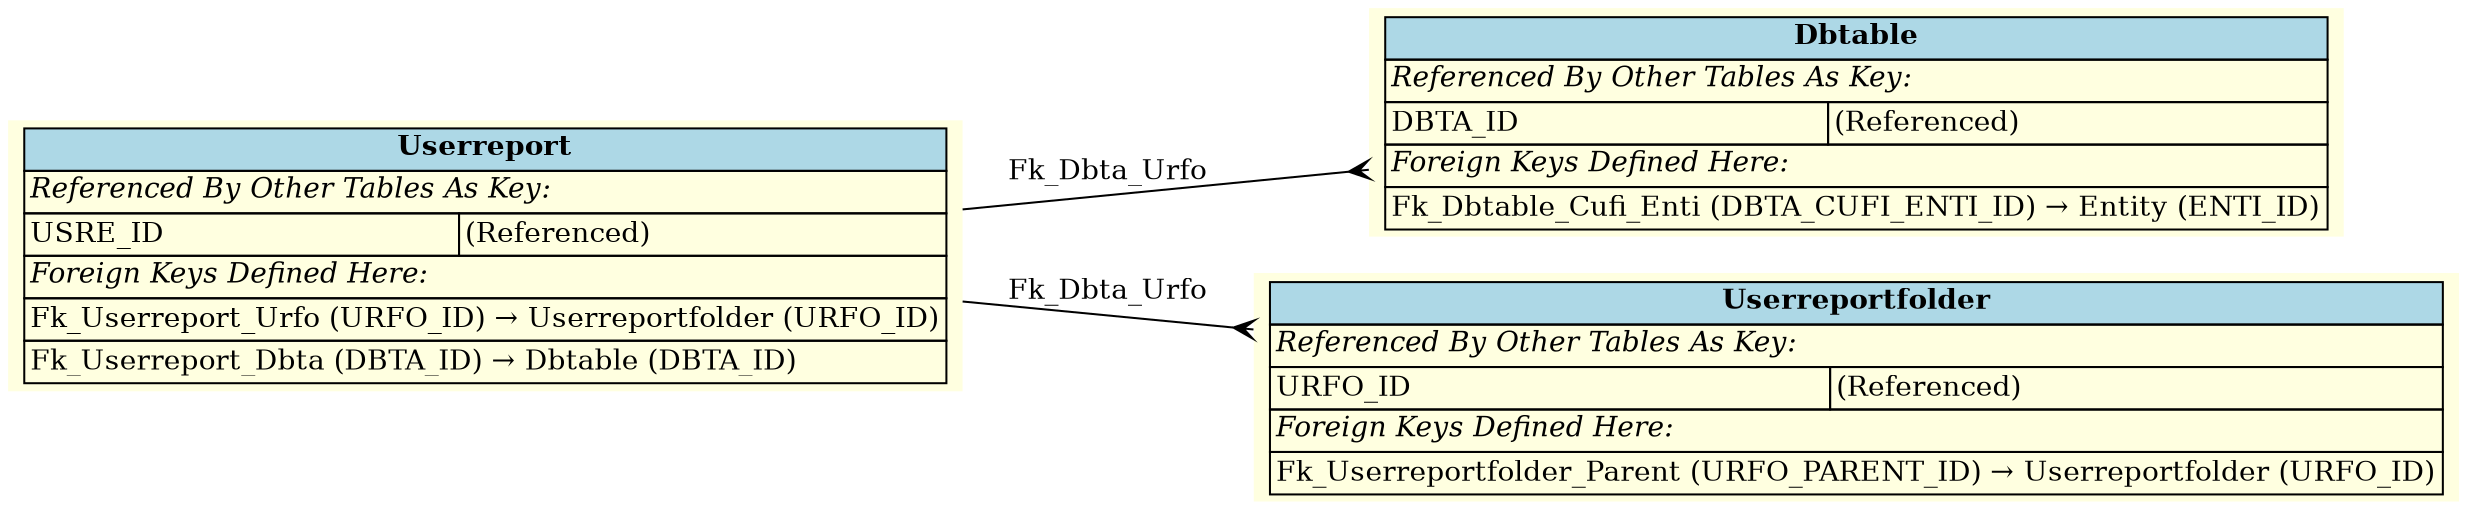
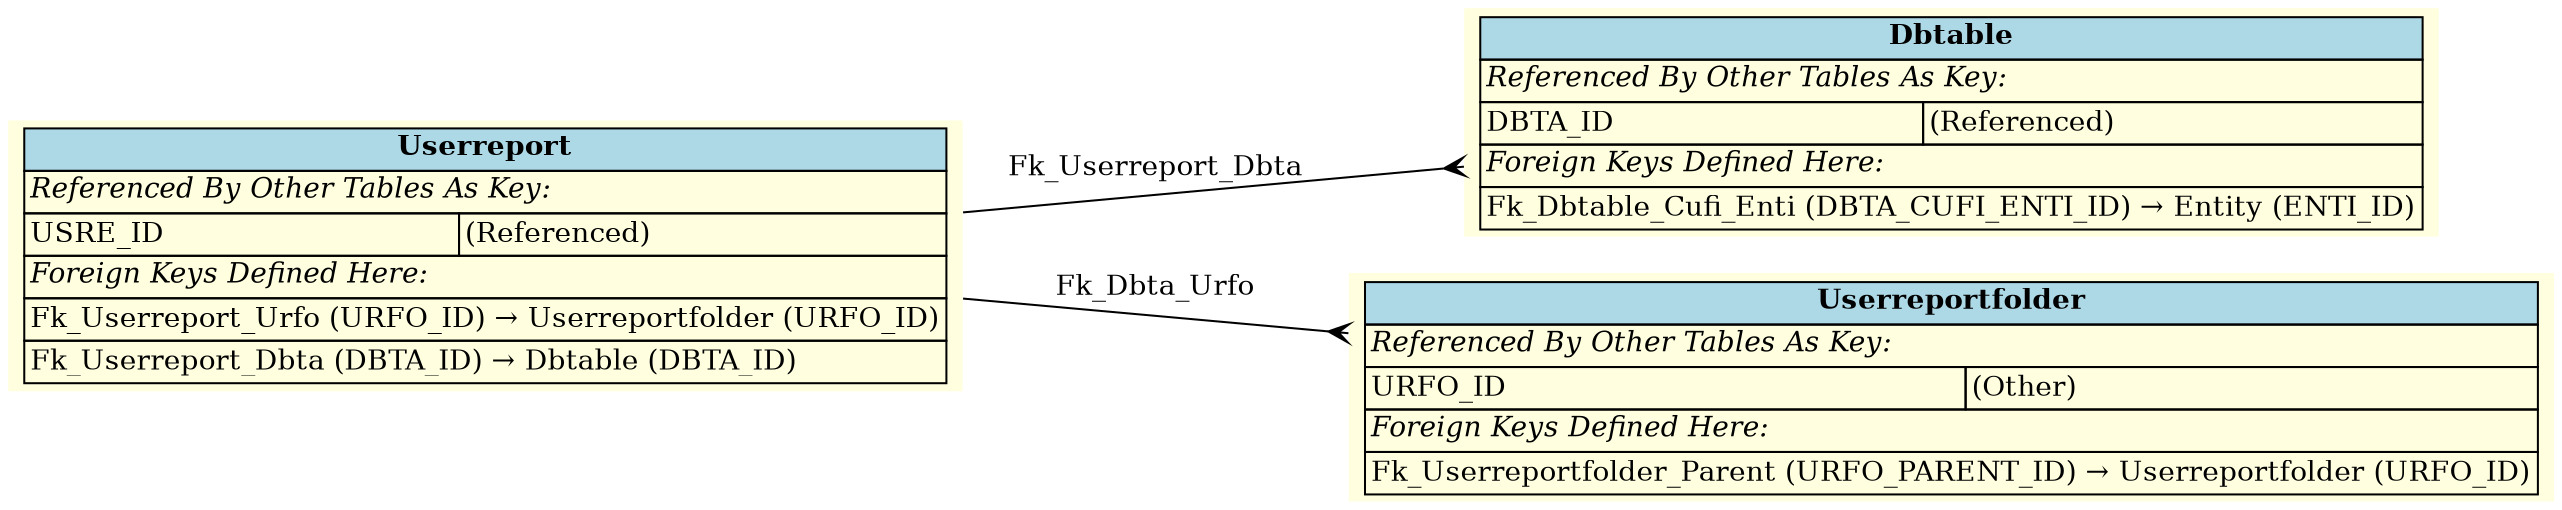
  digraph {
    rankdir=LR
    node [fillcolor=lightyellow shape=plaintext style=filled]
    edge [arrowhead=crow arrowtail=none dir=both labelfontsize=10]
    n1 [label=<     <TABLE BORDER="0" CELLBORDER="1" CELLSPACING="0" BGCOLOR="lightyellow">       <TR><TD COLSPAN="2" BGCOLOR="lightblue"><B>Userreport</B></TD></TR>       <TR><TD COLSPAN="2" ALIGN="LEFT"><I>Referenced By Other Tables As Key:</I></TD></TR>       <TR><TD ALIGN="LEFT">USRE_ID</TD><TD ALIGN="LEFT">(Referenced)</TD></TR>       <TR><TD COLSPAN="2" ALIGN="LEFT"><I>Foreign Keys Defined Here:</I></TD></TR>       <TR><TD ALIGN="LEFT" COLSPAN="2">Fk_Userreport_Urfo (URFO_ID) &rarr; Userreportfolder (URFO_ID)</TD></TR>       <TR><TD ALIGN="LEFT" COLSPAN="2">Fk_Userreport_Dbta (DBTA_ID) &rarr; Dbtable (DBTA_ID)</TD></TR>     </TABLE>     >]
    n2 [label=<     <TABLE BORDER="0" CELLBORDER="1" CELLSPACING="0" BGCOLOR="lightyellow">       <TR><TD COLSPAN="2" BGCOLOR="lightblue"><B>Dbtable</B></TD></TR>       <TR><TD COLSPAN="2" ALIGN="LEFT"><I>Referenced By Other Tables As Key:</I></TD></TR>       <TR><TD ALIGN="LEFT">DBTA_ID</TD><TD ALIGN="LEFT">(Referenced)</TD></TR>       <TR><TD COLSPAN="2" ALIGN="LEFT"><I>Foreign Keys Defined Here:</I></TD></TR>       <TR><TD ALIGN="LEFT" COLSPAN="2">Fk_Dbtable_Cufi_Enti (DBTA_CUFI_ENTI_ID) &rarr; Entity (ENTI_ID)</TD></TR>     </TABLE>     >]
-   n3 [label=<     <TABLE BORDER="0" CELLBORDER="1" CELLSPACING="0" BGCOLOR="lightyellow">       <TR><TD COLSPAN="2" BGCOLOR="lightblue"><B>Userreportfolder</B></TD></TR>       <TR><TD COLSPAN="2" ALIGN="LEFT"><I>Referenced By Other Tables As Key:</I></TD></TR>       <TR><TD ALIGN="LEFT">URFO_ID</TD><TD ALIGN="LEFT">(Referenced)</TD></TR>       <TR><TD COLSPAN="2" ALIGN="LEFT"><I>Foreign Keys Defined Here:</I></TD></TR>       <TR><TD ALIGN="LEFT" COLSPAN="2">Fk_Userreportfolder_Parent (URFO_PARENT_ID) &rarr; Userreportfolder (URFO_ID)</TD></TR>     </TABLE>     >]
-   n1 -> n2 [label=" Fk_Dbta_Urfo "]
+   n3 [label=<     <TABLE BORDER="0" CELLBORDER="1" CELLSPACING="0" BGCOLOR="lightyellow">       <TR><TD COLSPAN="2" BGCOLOR="lightblue"><B>Userreportfolder</B></TD></TR>       <TR><TD COLSPAN="2" ALIGN="LEFT"><I>Referenced By Other Tables As Key:</I></TD></TR>       <TR><TD ALIGN="LEFT">URFO_ID</TD><TD ALIGN="LEFT">(Other)</TD></TR>       <TR><TD COLSPAN="2" ALIGN="LEFT"><I>Foreign Keys Defined Here:</I></TD></TR>       <TR><TD ALIGN="LEFT" COLSPAN="2">Fk_Userreportfolder_Parent (URFO_PARENT_ID) &rarr; Userreportfolder (URFO_ID)</TD></TR>     </TABLE>     >]
+   n1 -> n2 [label=" Fk_Userreport_Dbta "]
    n1 -> n3 [label=" Fk_Dbta_Urfo "]
  }
